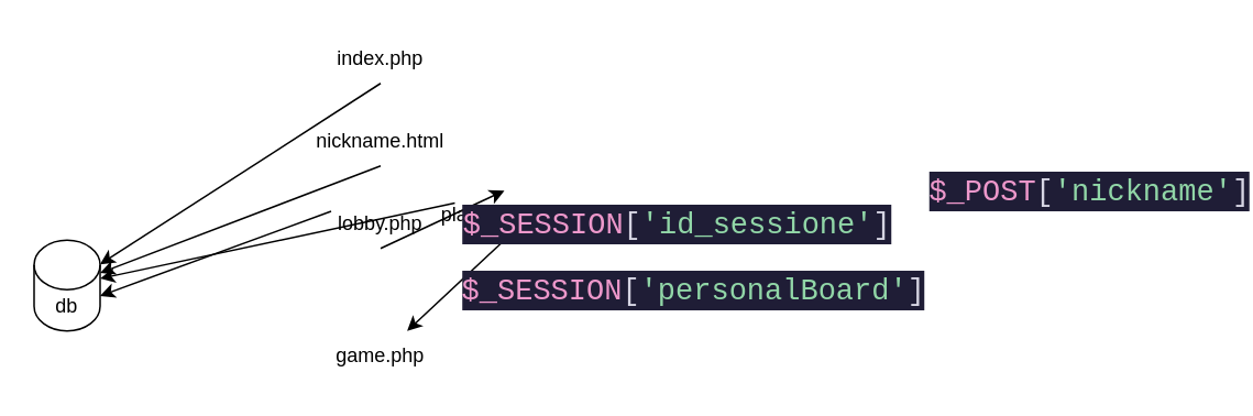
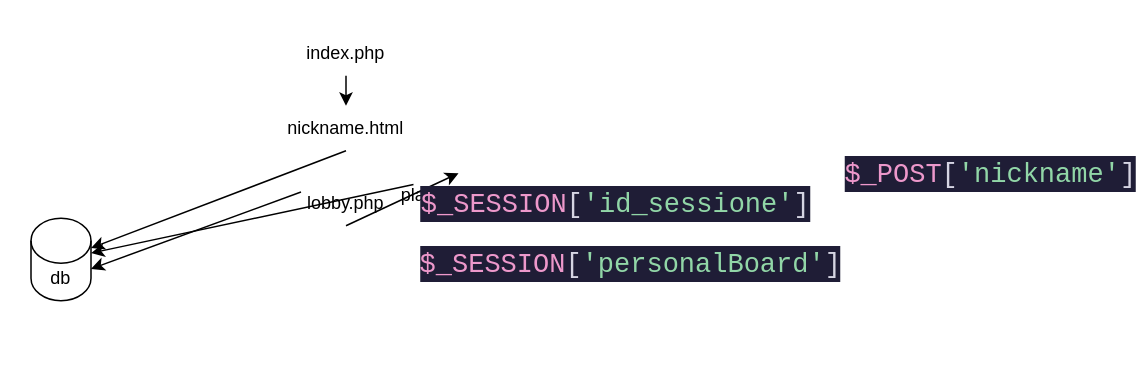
  <mxCell id="0" />
  <mxCell id="1" parent="0" />
- <mxCell id="2" style="edgeStyle=none;html=1;exitX=0.5;exitY=1;exitDx=0;exitDy=0;" edge="1" parent="1" source="3" target="16"><mxGeometry relative="1" as="geometry" /></mxCell>
+ <mxCell id="2" style="edgeStyle=none;html=1;exitX=0.5;exitY=1;exitDx=0;exitDy=0;entryX=0.5;entryY=0;entryDx=0;entryDy=0;" edge="1" parent="1" source="3" target="5"><mxGeometry relative="1" as="geometry" /></mxCell>
  <mxCell id="3" value="index.php" style="text;html=1;strokeColor=none;fillColor=none;align=center;verticalAlign=middle;whiteSpace=wrap;rounded=0;" vertex="1" parent="1"><mxGeometry x="200" y="20" width="60" height="30" as="geometry" /></mxCell>
  <mxCell id="4" style="edgeStyle=none;html=1;exitX=0.5;exitY=1;exitDx=0;exitDy=0;" edge="1" parent="1" source="5" target="16"><mxGeometry relative="1" as="geometry" /></mxCell>
  <mxCell id="5" value="nickname.html" style="text;html=1;strokeColor=none;fillColor=none;align=center;verticalAlign=middle;whiteSpace=wrap;rounded=0;" vertex="1" parent="1"><mxGeometry x="200" y="70" width="60" height="30" as="geometry" /></mxCell>
  <mxCell id="6" style="edgeStyle=none;html=1;exitX=0.5;exitY=1;exitDx=0;exitDy=0;entryX=0.5;entryY=0;entryDx=0;entryDy=0;" edge="1" parent="1" source="8" target="11"><mxGeometry relative="1" as="geometry" /></mxCell>
  <mxCell id="7" style="edgeStyle=none;html=1;exitX=0;exitY=0.25;exitDx=0;exitDy=0;entryX=1;entryY=0;entryDx=0;entryDy=33.75;entryPerimeter=0;" edge="1" parent="1" source="8" target="16"><mxGeometry relative="1" as="geometry" /></mxCell>
  <mxCell id="8" value="lobby.php" style="text;html=1;strokeColor=none;fillColor=none;align=center;verticalAlign=middle;whiteSpace=wrap;rounded=0;" vertex="1" parent="1"><mxGeometry x="200" y="120" width="60" height="30" as="geometry" /></mxCell>
- <mxCell id="9" style="edgeStyle=none;html=1;exitX=0.5;exitY=1;exitDx=0;exitDy=0;" edge="1" parent="1" source="11" target="12"><mxGeometry relative="1" as="geometry" /></mxCell>
  <mxCell id="10" style="edgeStyle=none;html=1;exitX=0;exitY=0.25;exitDx=0;exitDy=0;" edge="1" parent="1" source="11" target="16"><mxGeometry relative="1" as="geometry" /></mxCell>
  <mxCell id="11" value="placeShip.php" style="text;html=1;strokeColor=none;fillColor=none;align=center;verticalAlign=middle;whiteSpace=wrap;rounded=0;" vertex="1" parent="1"><mxGeometry x="275" y="115" width="60" height="30" as="geometry" /></mxCell>
- <mxCell id="12" value="game.php" style="text;html=1;strokeColor=none;fillColor=none;align=center;verticalAlign=middle;whiteSpace=wrap;rounded=0;" vertex="1" parent="1"><mxGeometry x="200" y="200" width="60" height="30" as="geometry" /></mxCell>
  <mxCell id="13" value="&lt;div style=&quot;color: rgb(214, 213, 227); background-color: rgb(31, 29, 54); font-family: &amp;quot;Courier New&amp;quot;, Consolas, &amp;quot;Courier New&amp;quot;, monospace; font-size: 18px; line-height: 24px;&quot;&gt;&lt;div style=&quot;line-height: 24px;&quot;&gt;&lt;span style=&quot;color: #ed98cb;&quot;&gt;$_SESSION&lt;/span&gt;[&lt;span style=&quot;color: #91d6a7;&quot;&gt;'id_sessione'&lt;/span&gt;]&lt;/div&gt;&lt;/div&gt;" style="text;html=1;strokeColor=none;fillColor=none;align=center;verticalAlign=middle;whiteSpace=wrap;rounded=0;" vertex="1" parent="1"><mxGeometry x="380" y="120" width="60" height="30" as="geometry" /></mxCell>
  <mxCell id="14" value="&lt;div style=&quot;color: rgb(214, 213, 227); background-color: rgb(31, 29, 54); font-family: &amp;quot;Courier New&amp;quot;, Consolas, &amp;quot;Courier New&amp;quot;, monospace; font-size: 18px; line-height: 24px;&quot;&gt;&lt;span style=&quot;color: #ed98cb;&quot;&gt;$_POST&lt;/span&gt;[&lt;span style=&quot;color: #91d6a7;&quot;&gt;'nickname'&lt;/span&gt;]&lt;/div&gt;" style="text;html=1;strokeColor=none;fillColor=none;align=center;verticalAlign=middle;whiteSpace=wrap;rounded=0;" vertex="1" parent="1"><mxGeometry x="630" y="100" width="60" height="30" as="geometry" /></mxCell>
  <mxCell id="15" value="&lt;div style=&quot;color: rgb(214, 213, 227); background-color: rgb(31, 29, 54); font-family: &amp;quot;Courier New&amp;quot;, Consolas, &amp;quot;Courier New&amp;quot;, monospace; font-size: 18px; line-height: 24px;&quot;&gt;&lt;div style=&quot;line-height: 24px;&quot;&gt;&lt;span style=&quot;color: #ed98cb;&quot;&gt;$_SESSION&lt;/span&gt;[&lt;span style=&quot;color: #91d6a7;&quot;&gt;'personalBoard'&lt;/span&gt;]&lt;/div&gt;&lt;/div&gt;" style="text;html=1;strokeColor=none;fillColor=none;align=center;verticalAlign=middle;whiteSpace=wrap;rounded=0;" vertex="1" parent="1"><mxGeometry x="390" y="160" width="60" height="30" as="geometry" /></mxCell>
  <mxCell id="16" value="db" style="shape=cylinder3;whiteSpace=wrap;html=1;boundedLbl=1;backgroundOutline=1;size=15;" vertex="1" parent="1"><mxGeometry x="20" y="145" width="40" height="55" as="geometry" /></mxCell>
